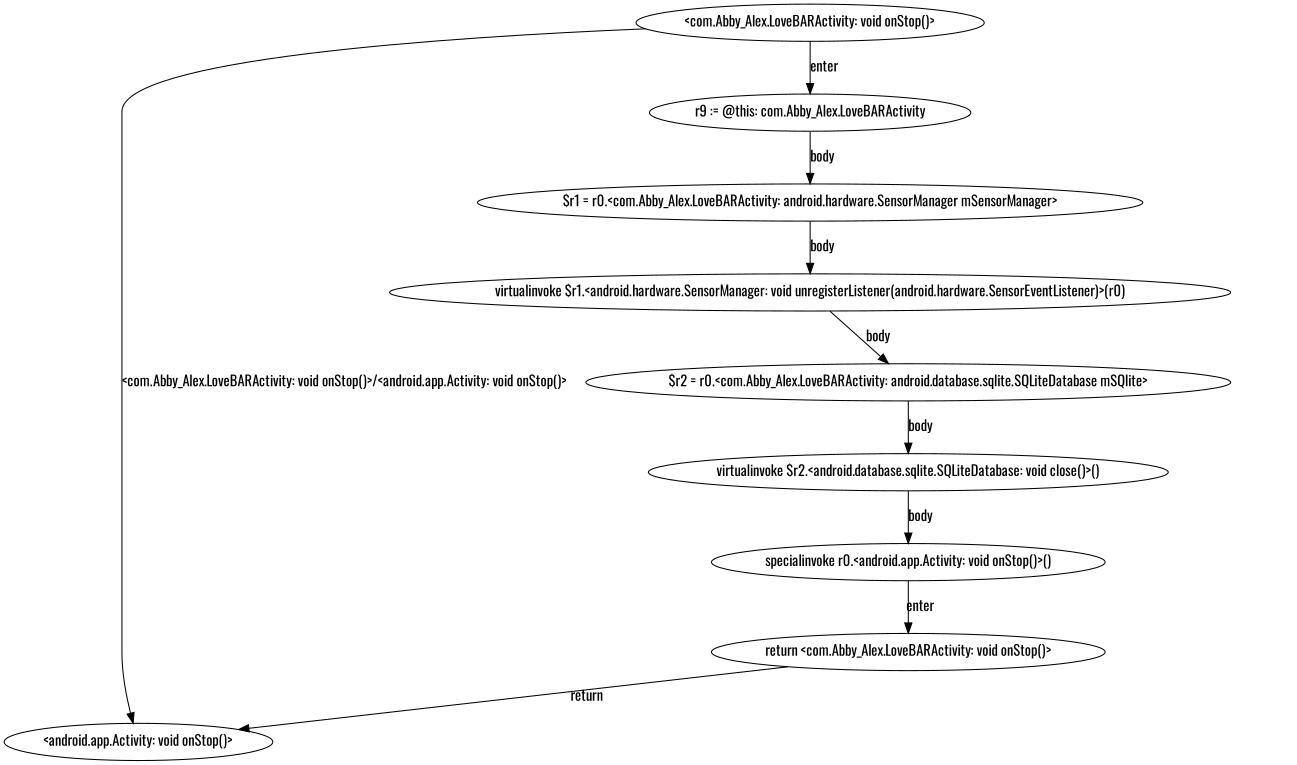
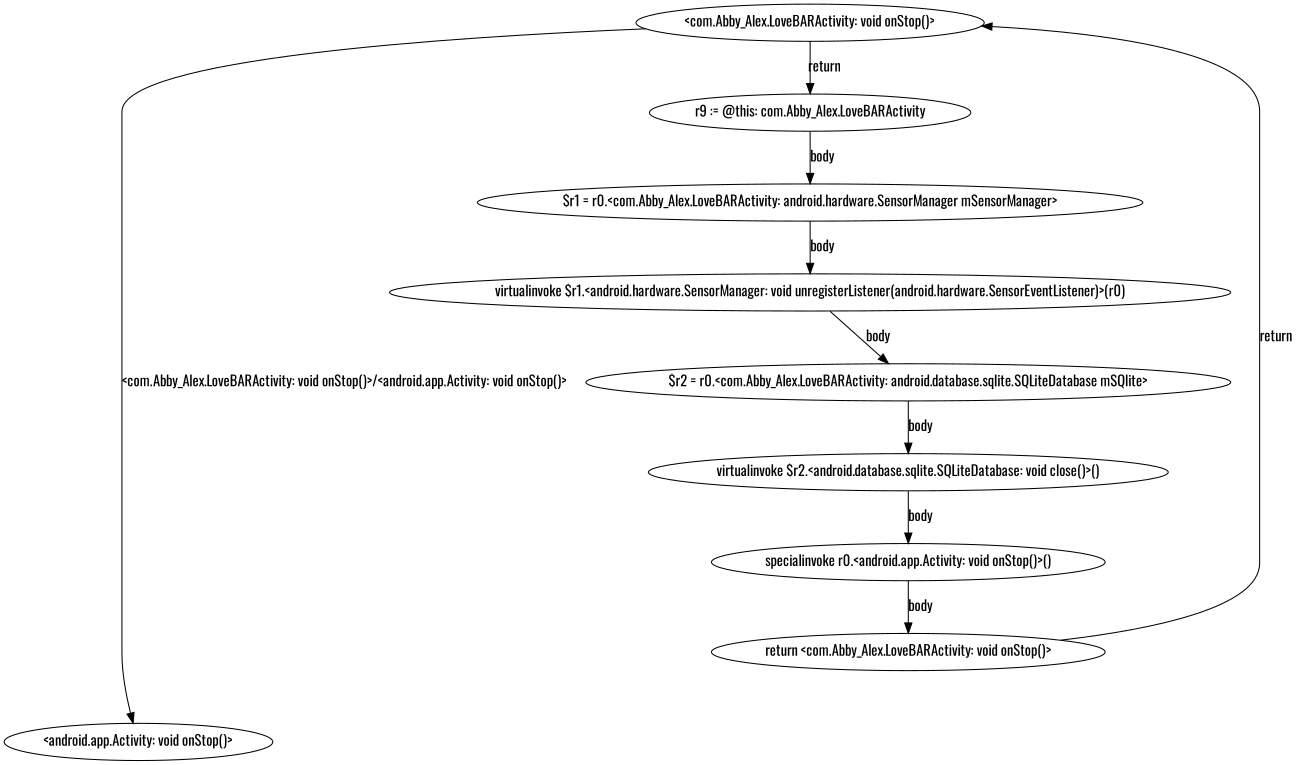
  digraph {
    fontname=Oswald
    node [fontname=Oswald]
    edge [fontname=Oswald]
    "<com.Abby_Alex.LoveBARActivity: void onStop()>"
    "<android.app.Activity: void onStop()>"
    n3 [label="r9 := @this: com.Abby_Alex.LoveBARActivity"]
    "$r1 = r0.<com.Abby_Alex.LoveBARActivity: android.hardware.SensorManager mSensorManager>"
    "virtualinvoke $r1.<android.hardware.SensorManager: void unregisterListener(android.hardware.SensorEventListener)>(r0)"
    "$r2 = r0.<com.Abby_Alex.LoveBARActivity: android.database.sqlite.SQLiteDatabase mSQlite>"
    "virtualinvoke $r2.<android.database.sqlite.SQLiteDatabase: void close()>()"
    "specialinvoke r0.<android.app.Activity: void onStop()>()"
    "return <com.Abby_Alex.LoveBARActivity: void onStop()>"
    "<com.Abby_Alex.LoveBARActivity: void onStop()>" -> "<android.app.Activity: void onStop()>" [label="<com.Abby_Alex.LoveBARActivity: void onStop()>/<android.app.Activity: void onStop()>"]
-   "<com.Abby_Alex.LoveBARActivity: void onStop()>" -> n3 [label=enter]
+   "<com.Abby_Alex.LoveBARActivity: void onStop()>" -> n3 [label=return]
    n3 -> "$r1 = r0.<com.Abby_Alex.LoveBARActivity: android.hardware.SensorManager mSensorManager>" [label=body]
    "$r1 = r0.<com.Abby_Alex.LoveBARActivity: android.hardware.SensorManager mSensorManager>" -> "virtualinvoke $r1.<android.hardware.SensorManager: void unregisterListener(android.hardware.SensorEventListener)>(r0)" [label=body]
    "virtualinvoke $r1.<android.hardware.SensorManager: void unregisterListener(android.hardware.SensorEventListener)>(r0)" -> "$r2 = r0.<com.Abby_Alex.LoveBARActivity: android.database.sqlite.SQLiteDatabase mSQlite>" [label=body]
    "$r2 = r0.<com.Abby_Alex.LoveBARActivity: android.database.sqlite.SQLiteDatabase mSQlite>" -> "virtualinvoke $r2.<android.database.sqlite.SQLiteDatabase: void close()>()" [label=body]
    "virtualinvoke $r2.<android.database.sqlite.SQLiteDatabase: void close()>()" -> "specialinvoke r0.<android.app.Activity: void onStop()>()" [label=body]
-   "specialinvoke r0.<android.app.Activity: void onStop()>()" -> "return <com.Abby_Alex.LoveBARActivity: void onStop()>" [label=enter]
-   "return <com.Abby_Alex.LoveBARActivity: void onStop()>" -> "<android.app.Activity: void onStop()>" [label=return]
+   "specialinvoke r0.<android.app.Activity: void onStop()>()" -> "return <com.Abby_Alex.LoveBARActivity: void onStop()>" [label=body]
+   "return <com.Abby_Alex.LoveBARActivity: void onStop()>" -> "<com.Abby_Alex.LoveBARActivity: void onStop()>" [label=return]
  }
